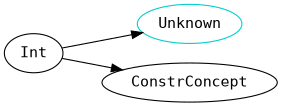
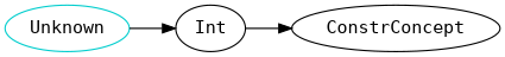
  digraph {
    fontname="DejaVu Sans Mono"
    rankdir=LR
    node [fontname="DejaVu Sans Mono"]
    edge [fontname="DejaVu Sans Mono"]
    n1 [color=cyan3 label=Unknown shape=oval]
    Int
    ConstrConcept
-   Int -> n1
+   n1 -> Int
    Int -> ConstrConcept
  }
